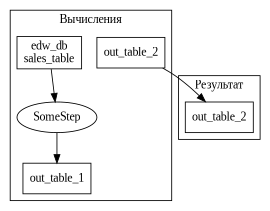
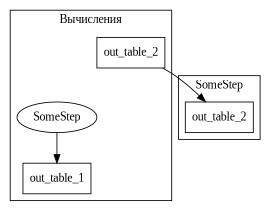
  digraph {
    fontname="Liberation Serif"
    node [fontname="Liberation Serif" shape=rect]
-   n1 [label=<edw_db<br/>sales_table>]
    n2 [label=SomeStep shape=ellipse]
    n3 [label=out_table_1]
    n4 [label=out_table_2]
    n5 [label=out_table_2]
    subgraph cluster_1 {
      label="Вычисления"
-     n1
      n2
      n3
      n4
    }
    subgraph cluster_2 {
      label="Исходные данные"
    }
    subgraph cluster_3 {
-     label="Результат"
+     label=SomeStep
      n5
    }
-   n1 -> n2
    n2 -> n3
    n4 -> n5
  }
